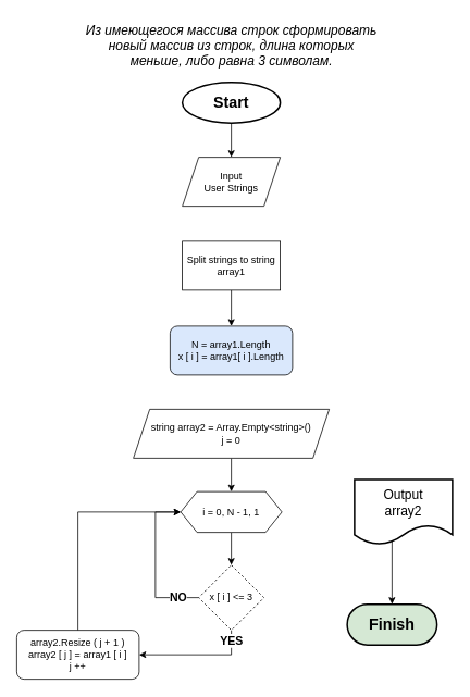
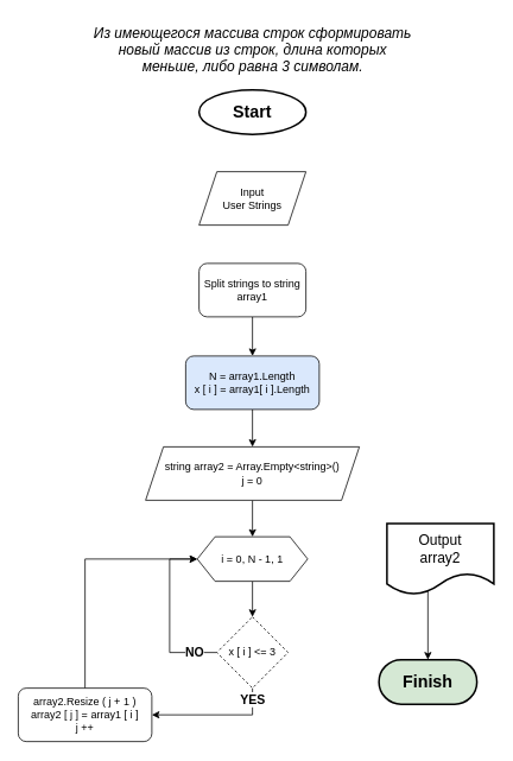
  <mxCell id="0" />
  <mxCell id="1" parent="0" />
  <mxCell id="2" value="Из имеющегося массива строк сформировать новый массив из строк, длина которых меньше, либо равна 3 символам." style="text;strokeColor=none;align=center;fillColor=none;html=1;verticalAlign=middle;whiteSpace=wrap;rounded=0;fontSize=16;fontStyle=2" vertex="1" parent="1"><mxGeometry x="99.5" y="20" width="367" height="70" as="geometry" /></mxCell>
- <mxCell id="3" value="" style="edgeStyle=orthogonalEdgeStyle;rounded=0;orthogonalLoop=1;jettySize=auto;html=1;" edge="1" parent="1" source="4" target="5"><mxGeometry relative="1" as="geometry" /></mxCell>
  <mxCell id="4" value="Start" style="ellipse;whiteSpace=wrap;html=1;fontStyle=1;fontSize=19;strokeWidth=2;" vertex="1" parent="1"><mxGeometry x="223" y="100" width="120" height="50" as="geometry" /></mxCell>
  <mxCell id="5" value="Input&lt;br style=&quot;font-size: 12px;&quot;&gt;User Strings" style="shape=parallelogram;perimeter=parallelogramPerimeter;whiteSpace=wrap;html=1;fixedSize=1;fontSize=12;" vertex="1" parent="1"><mxGeometry x="223" y="192" width="120" height="60" as="geometry" /></mxCell>
  <mxCell id="6" value="" style="edgeStyle=orthogonalEdgeStyle;rounded=0;orthogonalLoop=1;jettySize=auto;html=1;" edge="1" parent="1" source="7" target="9"><mxGeometry relative="1" as="geometry" /></mxCell>
- <mxCell id="7" value="Split strings to string array1" style="whiteSpace=wrap;html=1;fontSize=12;rounded=0;" vertex="1" parent="1"><mxGeometry x="223" y="295" width="120" height="60" as="geometry" /></mxCell>
+ <mxCell id="7" value="Split strings to string array1" style="rounded=1;whiteSpace=wrap;html=1;fontSize=12;" vertex="1" parent="1"><mxGeometry x="223" y="295" width="120" height="60" as="geometry" /></mxCell>
+ <mxCell id="8" value="" style="edgeStyle=orthogonalEdgeStyle;rounded=0;orthogonalLoop=1;jettySize=auto;html=1;" edge="1" parent="1" source="9" target="13"><mxGeometry relative="1" as="geometry" /></mxCell>
  <mxCell id="9" value="N = array1.Length&lt;br&gt;x [ i ] = array1[ i ].Length" style="rounded=1;whiteSpace=wrap;html=1;fontSize=12;fillColor=#dae8fc;" vertex="1" parent="1"><mxGeometry x="208" y="399" width="150" height="60" as="geometry" /></mxCell>
  <mxCell id="10" value="" style="edgeStyle=orthogonalEdgeStyle;rounded=0;orthogonalLoop=1;jettySize=auto;html=1;" edge="1" parent="1" source="11" target="16"><mxGeometry relative="1" as="geometry" /></mxCell>
  <mxCell id="11" value="i = 0, N - 1, 1" style="shape=hexagon;perimeter=hexagonPerimeter2;whiteSpace=wrap;html=1;fixedSize=1;" vertex="1" parent="1"><mxGeometry x="221" y="602" width="124" height="50" as="geometry" /></mxCell>
  <mxCell id="12" value="" style="edgeStyle=orthogonalEdgeStyle;rounded=0;orthogonalLoop=1;jettySize=auto;html=1;exitX=0.5;exitY=1;exitDx=0;exitDy=0;" edge="1" parent="1" source="13" target="11"><mxGeometry relative="1" as="geometry"><mxPoint x="283.059" y="553" as="sourcePoint" /></mxGeometry></mxCell>
  <mxCell id="13" value="string array2 = Array.Empty&amp;lt;string&amp;gt;()&lt;br style=&quot;border-color: var(--border-color); font-size: 12px;&quot;&gt;&lt;span style=&quot;font-size: 12px;&quot;&gt;j = 0&lt;/span&gt;" style="shape=parallelogram;perimeter=parallelogramPerimeter;whiteSpace=wrap;html=1;fixedSize=1;fontSize=12;" vertex="1" parent="1"><mxGeometry x="163" y="501" width="240" height="60" as="geometry" /></mxCell>
  <mxCell id="14" value="NO" style="edgeStyle=orthogonalEdgeStyle;rounded=0;orthogonalLoop=1;jettySize=auto;html=1;entryX=0;entryY=0.5;entryDx=0;entryDy=0;fontSize=14;fontStyle=1;exitX=0;exitY=0.5;exitDx=0;exitDy=0;" edge="1" parent="1" source="16" target="11"><mxGeometry x="-0.725" relative="1" as="geometry"><mxPoint x="164" y="732" as="targetPoint" /><mxPoint x="244.059" y="731.941" as="sourcePoint" /><Array as="points"><mxPoint x="190" y="732" /><mxPoint x="190" y="627" /></Array><mxPoint x="1" as="offset" /></mxGeometry></mxCell>
  <mxCell id="15" value="YES" style="edgeStyle=orthogonalEdgeStyle;rounded=0;orthogonalLoop=1;jettySize=auto;html=1;entryX=1;entryY=0.5;entryDx=0;entryDy=0;exitX=0.5;exitY=1;exitDx=0;exitDy=0;fontSize=14;fontStyle=1" edge="1" parent="1" source="16" target="18"><mxGeometry x="-0.812" relative="1" as="geometry"><mxPoint x="283" y="852" as="targetPoint" /><mxPoint as="offset" /></mxGeometry></mxCell>
  <mxCell id="16" value="x [ i ] &amp;lt;= 3" style="rhombus;whiteSpace=wrap;html=1;dashed=1;" vertex="1" parent="1"><mxGeometry x="243" y="692" width="80" height="80" as="geometry" /></mxCell>
  <mxCell id="17" value="" style="edgeStyle=orthogonalEdgeStyle;rounded=0;orthogonalLoop=1;jettySize=auto;html=1;entryX=0;entryY=0.5;entryDx=0;entryDy=0;exitX=0.5;exitY=0;exitDx=0;exitDy=0;" edge="1" parent="1" source="18" target="11"><mxGeometry relative="1" as="geometry"><mxPoint x="75" y="742" as="targetPoint" /></mxGeometry></mxCell>
  <mxCell id="18" value="array2.Resize ( j + 1 )&lt;br&gt;array2 [ j ] = array1 [ i ]&lt;br&gt;j ++" style="rounded=1;whiteSpace=wrap;html=1;fontSize=12;" vertex="1" parent="1"><mxGeometry x="20" y="772" width="150" height="60" as="geometry" /></mxCell>
  <mxCell id="19" value="" style="edgeStyle=orthogonalEdgeStyle;rounded=0;orthogonalLoop=1;jettySize=auto;html=1;exitX=0.383;exitY=0.688;exitDx=0;exitDy=0;exitPerimeter=0;" edge="1" parent="1" source="20" target="21"><mxGeometry relative="1" as="geometry" /></mxCell>
  <mxCell id="20" value="Output&lt;br style=&quot;font-size: 16px;&quot;&gt;array2" style="shape=document;whiteSpace=wrap;html=1;boundedLbl=1;fontSize=16;fontStyle=0;strokeWidth=2;" vertex="1" parent="1"><mxGeometry x="434" y="587" width="120" height="80" as="geometry" /></mxCell>
  <mxCell id="21" value="Finish" style="rounded=1;whiteSpace=wrap;html=1;arcSize=50;fontStyle=1;fontSize=19;strokeWidth=2;fillColor=#d5e8d4;" vertex="1" parent="1"><mxGeometry x="425" y="740" width="110" height="50" as="geometry" /></mxCell>
